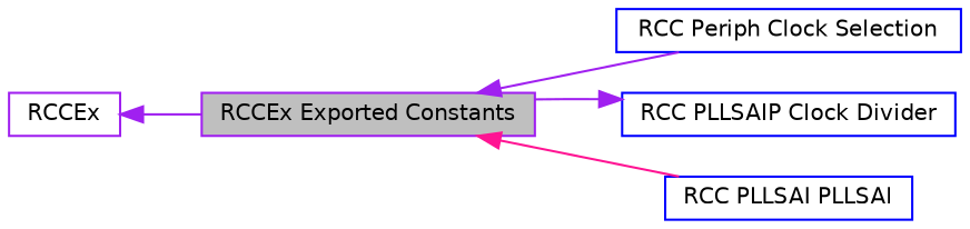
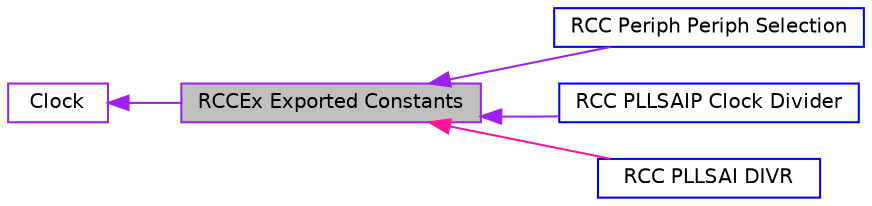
  digraph {
    rankdir=LR
    node [color=blue fillcolor=white fontname=Helvetica fontsize=10 shape=box style=filled]
    edge [color=purple dir=back fontname=Helvetica fontsize=10 labelfontname=Helvetica labelfontsize=10 shape=plaintext style=solid]
-   n1 [color=purple height=0.2 label=RCCEx width=0.4]
+   n1 [color=purple height=0.2 label=Clock width=0.4]
    n2 [color=purple fillcolor=grey75 fontcolor=black height=0.2 label="RCCEx Exported Constants" width=0.4]
-   n3 [height=0.2 label="RCC Periph Clock Selection" width=0.4]
+   n3 [height=0.2 label="RCC Periph Periph Selection" width=0.4]
    n4 [height=0.2 label="RCC PLLSAIP Clock Divider" width=0.4]
-   n5 [height=0.2 label="RCC PLLSAI PLLSAI" width=0.4]
+   n5 [height=0.2 label="RCC PLLSAI DIVR" width=0.4]
    n1 -> n2
    n2 -> n3
-   n4 -> n2
+   n2 -> n4
    n2 -> n5 [color=deeppink]
  }
